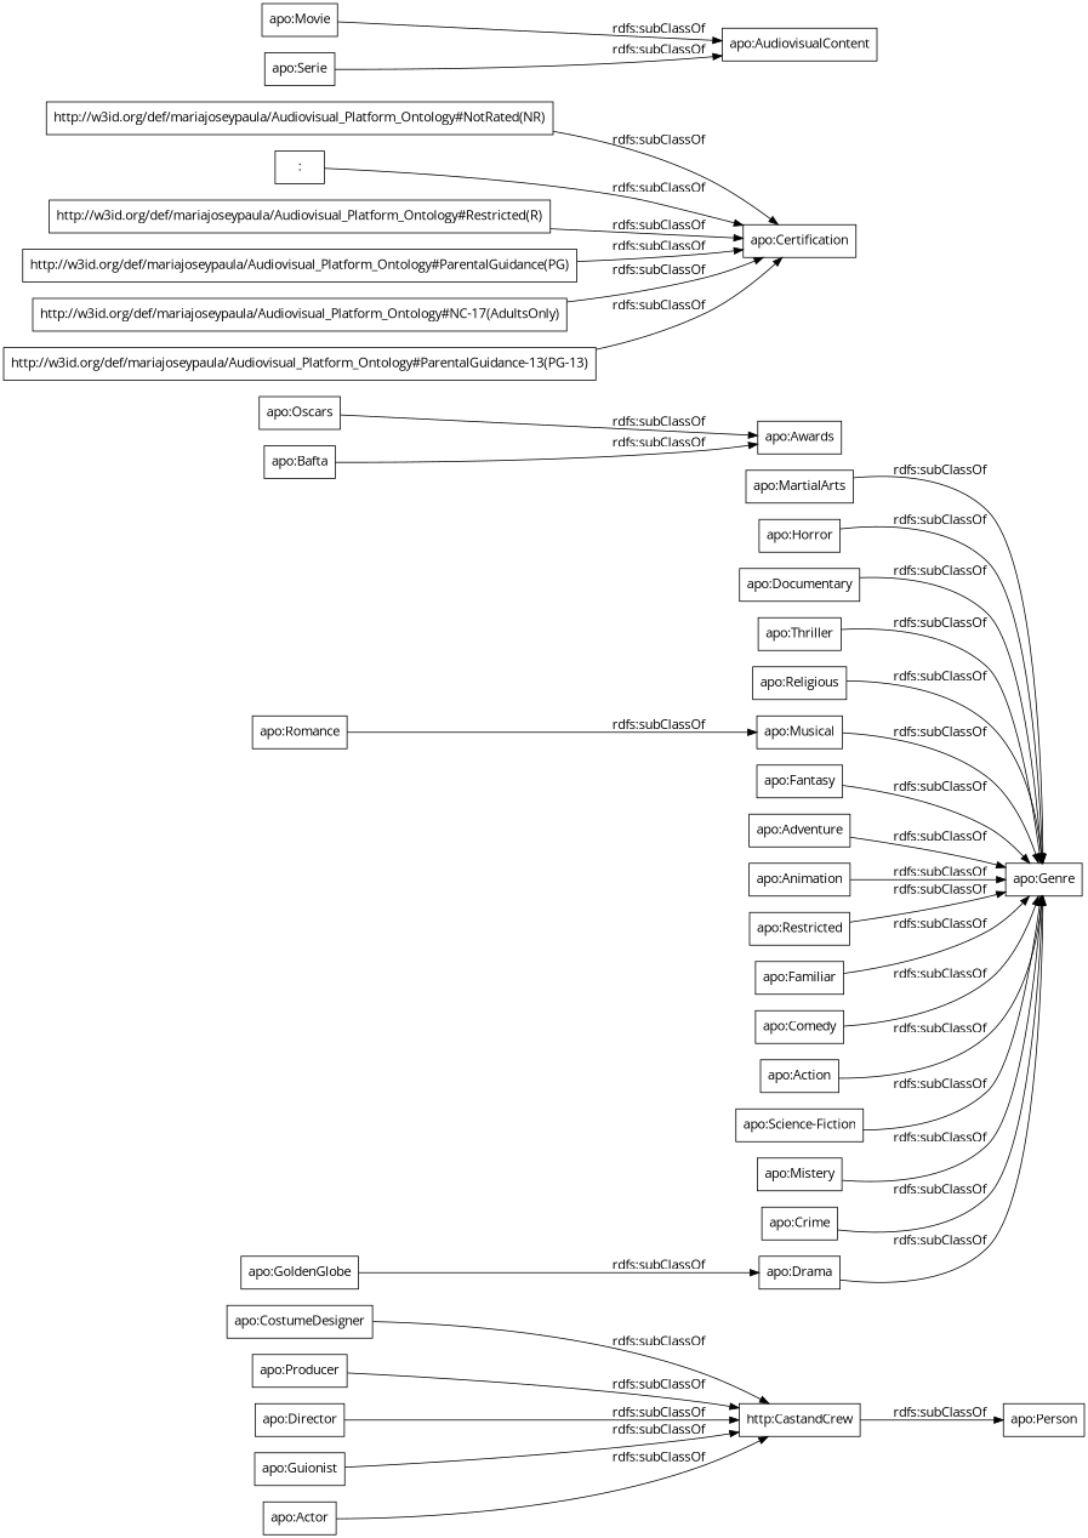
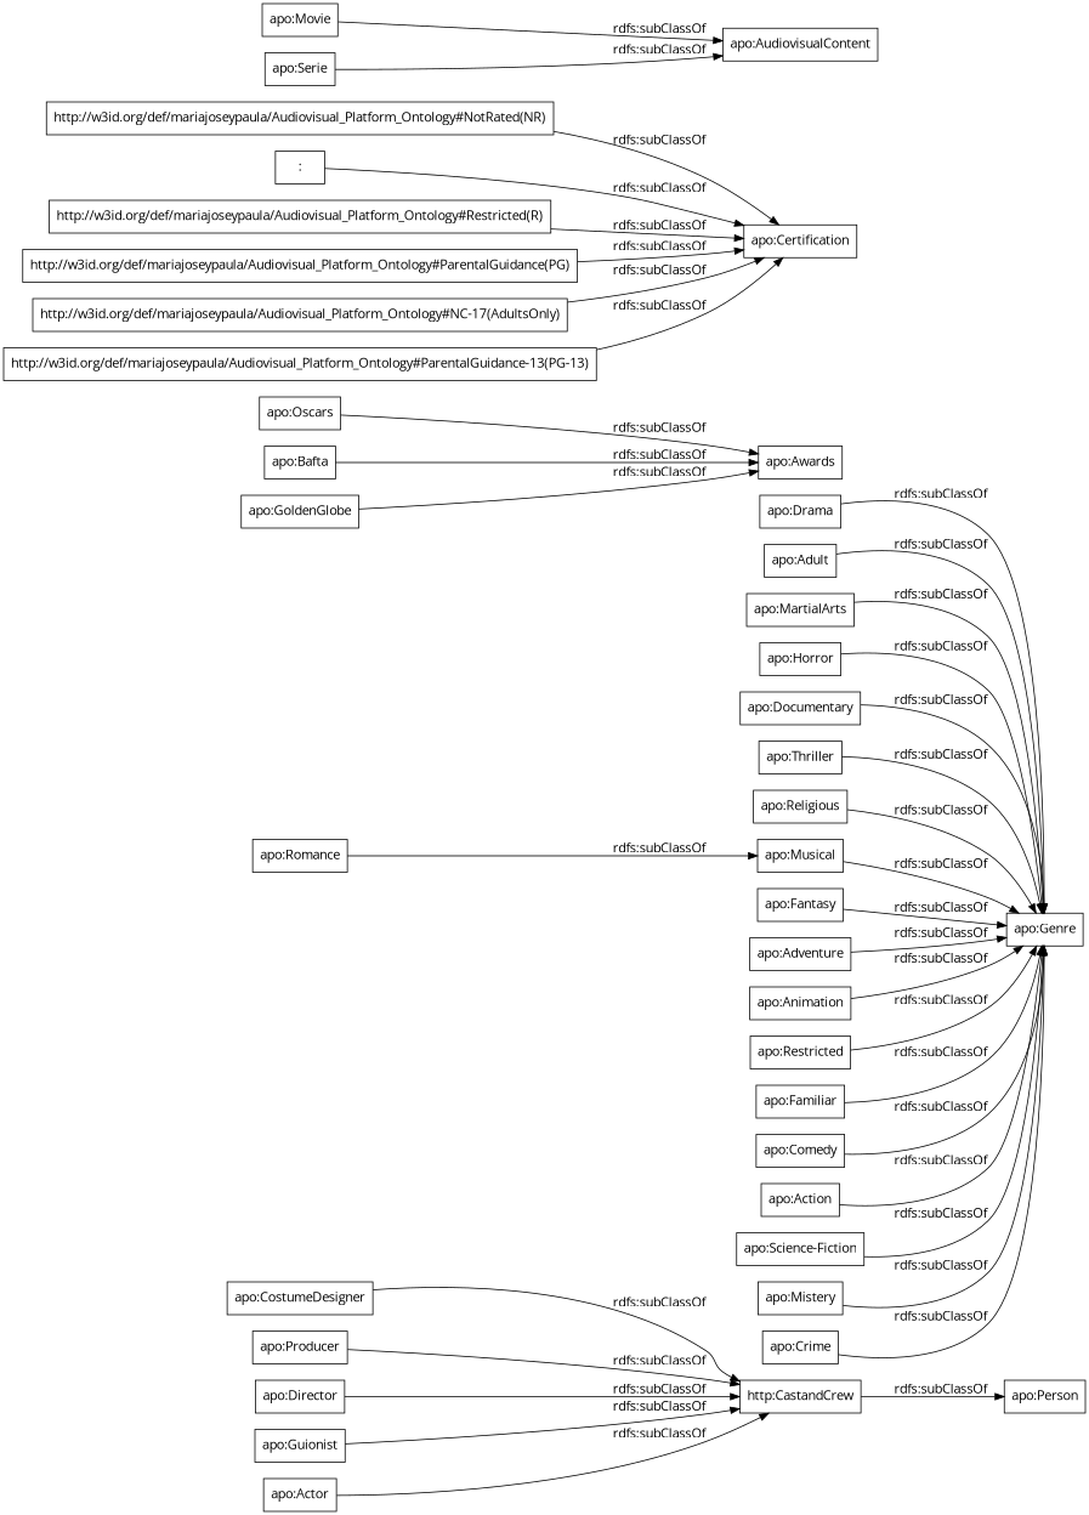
  digraph {
    fontname="Open Sans"
    rankdir=LR
    node [color=black fontname="Open Sans" shape=rectangle]
    edge [fontname="Open Sans"]
    n1 [label="http:CastandCrew"]
    "apo:CostumeDesigner"
    "apo:Person"
    "apo:Drama"
    "apo:Genre"
    "apo:Oscars"
    "apo:Awards"
+   "apo:Adult"
    "apo:Bafta"
    "apo:MartialArts"
    "apo:Horror"
    "apo:Documentary"
    "apo:GoldenGlobe"
    "http://w3id.org/def/mariajoseypaula/Audiovisual_Platform_Ontology#NotRated(NR)"
    "apo:Certification"
    "apo:Movie"
    "apo:AudiovisualContent"
    "apo:Thriller"
    "apo:Religious"
    ":"
    "apo:Musical"
    "apo:Fantasy"
    "apo:Producer"
    "apo:Adventure"
    "http://w3id.org/def/mariajoseypaula/Audiovisual_Platform_Ontology#Restricted(R)"
    "apo:Animation"
    "http://w3id.org/def/mariajoseypaula/Audiovisual_Platform_Ontology#ParentalGuidance(PG)"
    "apo:Serie"
    "http://w3id.org/def/mariajoseypaula/Audiovisual_Platform_Ontology#NC-17(AdultsOnly)"
    "apo:Director"
    "apo:Guionist"
    n32 [label="apo:Restricted"]
    "apo:Familiar"
    "apo:Comedy"
    "apo:Action"
    "apo:Actor"
    "apo:Science-Fiction"
    "apo:Mistery"
    "http://w3id.org/def/mariajoseypaula/Audiovisual_Platform_Ontology#ParentalGuidance-13(PG-13)"
    "apo:Crime"
    "apo:Romance"
    n1 -> "apo:Person" [label="rdfs:subClassOf"]
    "apo:CostumeDesigner" -> n1 [label="rdfs:subClassOf"]
    "apo:Drama" -> "apo:Genre" [label="rdfs:subClassOf"]
    "apo:Oscars" -> "apo:Awards" [label="rdfs:subClassOf"]
+   "apo:Adult" -> "apo:Genre" [label="rdfs:subClassOf"]
    "apo:Bafta" -> "apo:Awards" [label="rdfs:subClassOf"]
    "apo:MartialArts" -> "apo:Genre" [label="rdfs:subClassOf"]
    "apo:Horror" -> "apo:Genre" [label="rdfs:subClassOf"]
    "apo:Documentary" -> "apo:Genre" [label="rdfs:subClassOf"]
-   "apo:GoldenGlobe" -> "apo:Drama" [label="rdfs:subClassOf"]
+   "apo:GoldenGlobe" -> "apo:Awards" [label="rdfs:subClassOf"]
    "http://w3id.org/def/mariajoseypaula/Audiovisual_Platform_Ontology#NotRated(NR)" -> "apo:Certification" [label="rdfs:subClassOf"]
    "apo:Movie" -> "apo:AudiovisualContent" [label="rdfs:subClassOf"]
    "apo:Thriller" -> "apo:Genre" [label="rdfs:subClassOf"]
    "apo:Religious" -> "apo:Genre" [label="rdfs:subClassOf"]
    ":" -> "apo:Certification" [label="rdfs:subClassOf"]
    "apo:Musical" -> "apo:Genre" [label="rdfs:subClassOf"]
    "apo:Fantasy" -> "apo:Genre" [label="rdfs:subClassOf"]
    "apo:Producer" -> n1 [label="rdfs:subClassOf"]
    "apo:Adventure" -> "apo:Genre" [label="rdfs:subClassOf"]
    "http://w3id.org/def/mariajoseypaula/Audiovisual_Platform_Ontology#Restricted(R)" -> "apo:Certification" [label="rdfs:subClassOf"]
    "apo:Animation" -> "apo:Genre" [label="rdfs:subClassOf"]
    "http://w3id.org/def/mariajoseypaula/Audiovisual_Platform_Ontology#ParentalGuidance(PG)" -> "apo:Certification" [label="rdfs:subClassOf"]
    "apo:Serie" -> "apo:AudiovisualContent" [label="rdfs:subClassOf"]
    "http://w3id.org/def/mariajoseypaula/Audiovisual_Platform_Ontology#NC-17(AdultsOnly)" -> "apo:Certification" [label="rdfs:subClassOf"]
    "apo:Director" -> n1 [label="rdfs:subClassOf"]
    "apo:Guionist" -> n1 [label="rdfs:subClassOf"]
    n32 -> "apo:Genre" [label="rdfs:subClassOf"]
    "apo:Familiar" -> "apo:Genre" [label="rdfs:subClassOf"]
    "apo:Comedy" -> "apo:Genre" [label="rdfs:subClassOf"]
    "apo:Action" -> "apo:Genre" [label="rdfs:subClassOf"]
    "apo:Actor" -> n1 [label="rdfs:subClassOf"]
    "apo:Science-Fiction" -> "apo:Genre" [label="rdfs:subClassOf"]
    "apo:Mistery" -> "apo:Genre" [label="rdfs:subClassOf"]
    "http://w3id.org/def/mariajoseypaula/Audiovisual_Platform_Ontology#ParentalGuidance-13(PG-13)" -> "apo:Certification" [label="rdfs:subClassOf"]
    "apo:Crime" -> "apo:Genre" [label="rdfs:subClassOf"]
    "apo:Romance" -> "apo:Musical" [label="rdfs:subClassOf"]
  }
